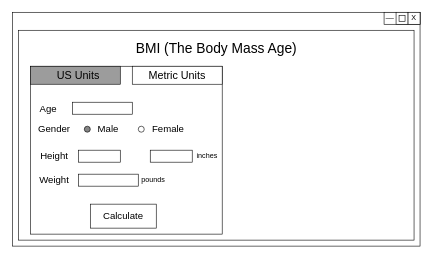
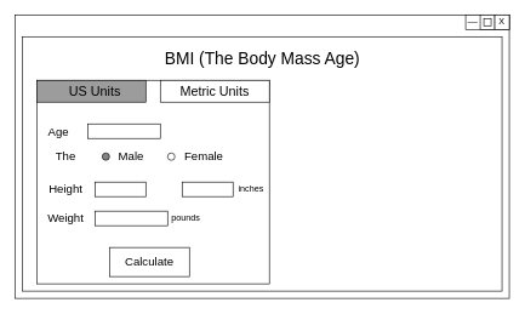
  <mxCell id="0" />
  <mxCell id="1" parent="0" />
  <mxCell id="2" value="" style="rounded=0;whiteSpace=wrap;html=1;" vertex="1" parent="1"><mxGeometry x="20" y="20" width="680" height="390" as="geometry" /></mxCell>
  <mxCell id="3" value="" style="rounded=0;whiteSpace=wrap;html=1;" vertex="1" parent="1"><mxGeometry x="640" y="20" width="60" height="20" as="geometry" /></mxCell>
  <mxCell id="4" value="" style="whiteSpace=wrap;html=1;aspect=fixed;" vertex="1" parent="1"><mxGeometry x="660" y="20" width="20" height="20" as="geometry" /></mxCell>
  <mxCell id="5" value="" style="whiteSpace=wrap;html=1;aspect=fixed;" vertex="1" parent="1"><mxGeometry x="680" y="20" width="20" height="20" as="geometry" /></mxCell>
  <mxCell id="6" value="" style="whiteSpace=wrap;html=1;aspect=fixed;" vertex="1" parent="1"><mxGeometry x="665" y="25" width="10" height="10" as="geometry" /></mxCell>
  <mxCell id="7" value="X" style="text;html=1;strokeColor=none;fillColor=none;align=center;verticalAlign=middle;whiteSpace=wrap;rounded=0;" vertex="1" parent="1"><mxGeometry x="680" y="20" width="20" height="20" as="geometry" /></mxCell>
  <mxCell id="8" value="__" style="text;html=1;strokeColor=none;fillColor=none;align=center;verticalAlign=middle;whiteSpace=wrap;rounded=0;" vertex="1" parent="1"><mxGeometry x="640" y="20" width="20" height="10" as="geometry" /></mxCell>
  <mxCell id="9" value="" style="rounded=0;whiteSpace=wrap;html=1;" vertex="1" parent="1"><mxGeometry x="30" y="50" width="660" height="350" as="geometry" /></mxCell>
  <mxCell id="10" value="BMI (The Body Mass Age)" style="text;html=1;strokeColor=none;fillColor=none;align=center;verticalAlign=middle;whiteSpace=wrap;rounded=0;fontSize=23;" vertex="1" parent="1"><mxGeometry x="202.5" y="50" width="315" height="60" as="geometry" /></mxCell>
  <mxCell id="11" value="" style="rounded=0;whiteSpace=wrap;html=1;" vertex="1" parent="1"><mxGeometry x="50" y="110" width="320" height="280" as="geometry" /></mxCell>
  <mxCell id="12" value="&lt;font style=&quot;font-size: 16px&quot;&gt;Age&lt;/font&gt;" style="text;html=1;strokeColor=none;fillColor=none;align=center;verticalAlign=middle;whiteSpace=wrap;rounded=0;" vertex="1" parent="1"><mxGeometry x="60" y="170" width="40" height="20" as="geometry" /></mxCell>
  <mxCell id="13" value="" style="rounded=0;whiteSpace=wrap;html=1;" vertex="1" parent="1"><mxGeometry x="120" y="170" width="100" height="20" as="geometry" /></mxCell>
- <mxCell id="14" value="&lt;font style=&quot;font-size: 16px&quot;&gt;Gender&lt;/font&gt;" style="text;html=1;strokeColor=none;fillColor=none;align=center;verticalAlign=middle;whiteSpace=wrap;rounded=0;" vertex="1" parent="1"><mxGeometry x="70" y="205" width="40" height="20" as="geometry" /></mxCell>
+ <mxCell id="14" value="&lt;font style=&quot;font-size: 16px&quot;&gt;The&lt;/font&gt;" style="text;html=1;strokeColor=none;fillColor=none;align=center;verticalAlign=middle;whiteSpace=wrap;rounded=0;" vertex="1" parent="1"><mxGeometry x="70" y="205" width="40" height="20" as="geometry" /></mxCell>
  <mxCell id="15" value="" style="ellipse;whiteSpace=wrap;html=1;aspect=fixed;fillColor=#858585;" vertex="1" parent="1"><mxGeometry x="140" y="210" width="10" height="10" as="geometry" /></mxCell>
  <mxCell id="16" value="&lt;font style=&quot;font-size: 16px&quot;&gt;Female&lt;/font&gt;" style="text;html=1;strokeColor=none;fillColor=none;align=center;verticalAlign=middle;whiteSpace=wrap;rounded=0;" vertex="1" parent="1"><mxGeometry x="260" y="205" width="40" height="20" as="geometry" /></mxCell>
  <mxCell id="17" value="&lt;font style=&quot;font-size: 16px&quot;&gt;Male&lt;/font&gt;" style="text;html=1;strokeColor=none;fillColor=none;align=center;verticalAlign=middle;whiteSpace=wrap;rounded=0;" vertex="1" parent="1"><mxGeometry x="160" y="205" width="40" height="20" as="geometry" /></mxCell>
  <mxCell id="18" value="" style="ellipse;whiteSpace=wrap;html=1;aspect=fixed;" vertex="1" parent="1"><mxGeometry x="230" y="210" width="10" height="10" as="geometry" /></mxCell>
  <mxCell id="19" value="&lt;font style=&quot;font-size: 16px&quot;&gt;Height&lt;/font&gt;" style="text;html=1;strokeColor=none;fillColor=none;align=center;verticalAlign=middle;whiteSpace=wrap;rounded=0;" vertex="1" parent="1"><mxGeometry x="70" y="250" width="40" height="20" as="geometry" /></mxCell>
  <mxCell id="20" value="&lt;font style=&quot;font-size: 16px&quot;&gt;Weight&lt;/font&gt;" style="text;html=1;strokeColor=none;fillColor=none;align=center;verticalAlign=middle;whiteSpace=wrap;rounded=0;" vertex="1" parent="1"><mxGeometry x="70" y="290" width="40" height="20" as="geometry" /></mxCell>
  <mxCell id="21" value="" style="rounded=0;whiteSpace=wrap;html=1;" vertex="1" parent="1"><mxGeometry x="130" y="290" width="100" height="20" as="geometry" /></mxCell>
  <mxCell id="22" value="" style="rounded=0;whiteSpace=wrap;html=1;" vertex="1" parent="1"><mxGeometry x="130" y="250" width="70" height="20" as="geometry" /></mxCell>
  <mxCell id="23" value="" style="rounded=0;whiteSpace=wrap;html=1;fillColor=#9C9C9C;" vertex="1" parent="1"><mxGeometry x="50" y="110" width="150" height="30" as="geometry" /></mxCell>
  <mxCell id="24" value="" style="rounded=0;whiteSpace=wrap;html=1;" vertex="1" parent="1"><mxGeometry x="220" y="110" width="150" height="30" as="geometry" /></mxCell>
  <mxCell id="25" value="&lt;font style=&quot;font-size: 18px&quot;&gt;US Units&lt;/font&gt;" style="text;html=1;strokeColor=none;fillColor=none;align=center;verticalAlign=middle;whiteSpace=wrap;rounded=0;" vertex="1" parent="1"><mxGeometry x="90" y="105" width="80" height="40" as="geometry" /></mxCell>
  <mxCell id="26" value="&lt;font style=&quot;font-size: 18px&quot;&gt;Metric&amp;nbsp;Units&lt;/font&gt;" style="text;html=1;strokeColor=none;fillColor=none;align=center;verticalAlign=middle;whiteSpace=wrap;rounded=0;" vertex="1" parent="1"><mxGeometry x="255" y="105" width="80" height="40" as="geometry" /></mxCell>
  <mxCell id="27" value="" style="rounded=0;whiteSpace=wrap;html=1;" vertex="1" parent="1"><mxGeometry x="250" y="250" width="70" height="20" as="geometry" /></mxCell>
  <mxCell id="28" value="inches" style="text;html=1;strokeColor=none;fillColor=none;align=center;verticalAlign=middle;whiteSpace=wrap;rounded=0;" vertex="1" parent="1"><mxGeometry x="320" y="250" width="50" height="20" as="geometry" /></mxCell>
  <mxCell id="29" value="pounds" style="text;html=1;strokeColor=none;fillColor=none;align=center;verticalAlign=middle;whiteSpace=wrap;rounded=0;" vertex="1" parent="1"><mxGeometry x="230" y="290" width="50" height="20" as="geometry" /></mxCell>
  <mxCell id="30" value="" style="rounded=0;whiteSpace=wrap;html=1;" vertex="1" parent="1"><mxGeometry x="150" y="340" width="110" height="40" as="geometry" /></mxCell>
  <mxCell id="31" value="Calculate" style="text;html=1;strokeColor=none;fillColor=none;align=center;verticalAlign=middle;whiteSpace=wrap;rounded=0;strokeWidth=2;fontSize=16;" vertex="1" parent="1"><mxGeometry x="170" y="340" width="70" height="40" as="geometry" /></mxCell>
